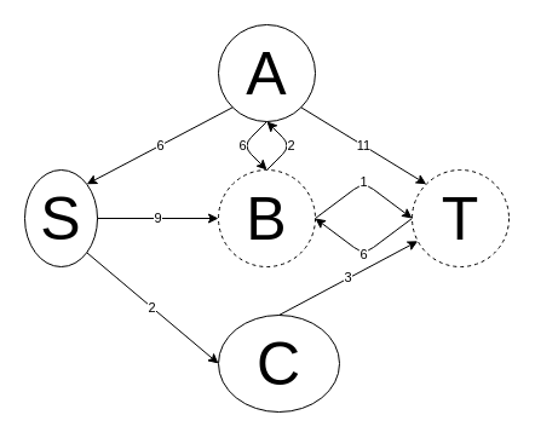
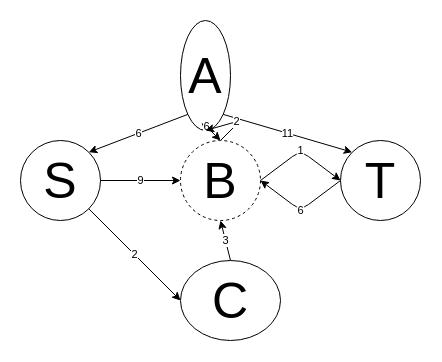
  <mxCell id="0" />
  <mxCell id="1" parent="0" />
- <mxCell id="2" value="&lt;font style=&quot;font-size: 50px&quot;&gt;S&lt;/font&gt;" style="ellipse;whiteSpace=wrap;html=1;aspect=fixed;" vertex="1" parent="1"><mxGeometry x="20" y="140" width="60" height="80" as="geometry" /></mxCell>
- <mxCell id="3" value="&lt;font style=&quot;font-size: 50px&quot;&gt;A&lt;/font&gt;" style="ellipse;whiteSpace=wrap;html=1;aspect=fixed;" vertex="1" parent="1"><mxGeometry x="180" y="20" width="80" height="80" as="geometry" /></mxCell>
+ <mxCell id="2" value="&lt;font style=&quot;font-size: 50px&quot;&gt;S&lt;/font&gt;" style="ellipse;whiteSpace=wrap;html=1;aspect=fixed;" vertex="1" parent="1"><mxGeometry x="20" y="140" width="80" height="80" as="geometry" /></mxCell>
+ <mxCell id="3" value="&lt;font style=&quot;font-size: 50px&quot;&gt;A&lt;/font&gt;" style="ellipse;whiteSpace=wrap;html=1;aspect=fixed;" vertex="1" parent="1"><mxGeometry x="180" y="20" width="50" height="110" as="geometry" /></mxCell>
  <mxCell id="4" value="&lt;font style=&quot;font-size: 50px&quot;&gt;B&lt;/font&gt;" style="ellipse;whiteSpace=wrap;html=1;aspect=fixed;dashed=1;" vertex="1" parent="1"><mxGeometry x="180" y="140" width="80" height="80" as="geometry" /></mxCell>
  <mxCell id="5" value="&lt;font style=&quot;font-size: 50px&quot;&gt;C&lt;/font&gt;" style="ellipse;whiteSpace=wrap;html=1;aspect=fixed;" vertex="1" parent="1"><mxGeometry x="180" y="260" width="100" height="80" as="geometry" /></mxCell>
- <mxCell id="6" value="&lt;font style=&quot;font-size: 50px&quot;&gt;T&lt;/font&gt;" style="ellipse;whiteSpace=wrap;html=1;aspect=fixed;dashed=1;" vertex="1" parent="1"><mxGeometry x="340" y="140" width="80" height="80" as="geometry" /></mxCell>
+ <mxCell id="6" value="&lt;font style=&quot;font-size: 50px&quot;&gt;T&lt;/font&gt;" style="ellipse;whiteSpace=wrap;html=1;aspect=fixed;" vertex="1" parent="1"><mxGeometry x="340" y="140" width="80" height="80" as="geometry" /></mxCell>
  <mxCell id="7" value="6" style="endArrow=classic;html=1;exitX=0;exitY=1;exitDx=0;exitDy=0;entryX=1;entryY=0;entryDx=0;entryDy=0;" edge="1" parent="1" source="3" target="2"><mxGeometry width="50" height="50" relative="1" as="geometry"><mxPoint x="80" y="70" as="sourcePoint" /><mxPoint x="50" y="80" as="targetPoint" /></mxGeometry></mxCell>
  <mxCell id="8" value="9" style="endArrow=classic;html=1;entryX=0;entryY=0.5;entryDx=0;entryDy=0;exitX=1;exitY=0.5;exitDx=0;exitDy=0;" edge="1" parent="1" source="2" target="4"><mxGeometry width="50" height="50" relative="1" as="geometry"><mxPoint x="30" y="160" as="sourcePoint" /><mxPoint x="80" y="110" as="targetPoint" /></mxGeometry></mxCell>
  <mxCell id="9" value="2" style="endArrow=classic;html=1;entryX=0;entryY=0.5;entryDx=0;entryDy=0;exitX=1;exitY=1;exitDx=0;exitDy=0;" edge="1" parent="1" source="2" target="5"><mxGeometry width="50" height="50" relative="1" as="geometry"><mxPoint x="80" y="350" as="sourcePoint" /><mxPoint x="130" y="300" as="targetPoint" /></mxGeometry></mxCell>
- <mxCell id="10" value="3" style="endArrow=classic;html=1;exitX=0.5;exitY=0;exitDx=0;exitDy=0;" edge="1" parent="1" source="5" target="6"><mxGeometry width="50" height="50" relative="1" as="geometry"><mxPoint x="80" y="320" as="sourcePoint" /><mxPoint x="130" y="270" as="targetPoint" /></mxGeometry></mxCell>
+ <mxCell id="10" value="3" style="endArrow=classic;html=1;entryX=0.5;entryY=1;entryDx=0;entryDy=0;exitX=0.5;exitY=0;exitDx=0;exitDy=0;" edge="1" parent="1" source="5" target="4"><mxGeometry width="50" height="50" relative="1" as="geometry"><mxPoint x="80" y="320" as="sourcePoint" /><mxPoint x="130" y="270" as="targetPoint" /></mxGeometry></mxCell>
  <mxCell id="11" value="1" style="endArrow=classic;html=1;exitX=1;exitY=0.5;exitDx=0;exitDy=0;entryX=0;entryY=0.5;entryDx=0;entryDy=0;" edge="1" parent="1" source="4" target="6"><mxGeometry width="50" height="50" relative="1" as="geometry"><mxPoint x="280" y="160" as="sourcePoint" /><mxPoint x="330" y="110" as="targetPoint" /><Array as="points"><mxPoint x="300" y="150" /></Array></mxGeometry></mxCell>
  <mxCell id="12" value="11" style="endArrow=classic;html=1;exitX=1;exitY=1;exitDx=0;exitDy=0;entryX=0;entryY=0;entryDx=0;entryDy=0;" edge="1" parent="1" source="3" target="6"><mxGeometry width="50" height="50" relative="1" as="geometry"><mxPoint x="400" y="50" as="sourcePoint" /><mxPoint x="450" y="0" as="targetPoint" /></mxGeometry></mxCell>
  <mxCell id="13" value="6" style="endArrow=classic;html=1;exitX=0.5;exitY=1;exitDx=0;exitDy=0;entryX=0.5;entryY=0;entryDx=0;entryDy=0;" edge="1" parent="1" source="3" target="4"><mxGeometry width="50" height="50" relative="1" as="geometry"><mxPoint x="280" y="100" as="sourcePoint" /><mxPoint x="330" y="50" as="targetPoint" /><Array as="points"><mxPoint x="200" y="120" /></Array></mxGeometry></mxCell>
  <mxCell id="14" value="2" style="endArrow=classic;html=1;exitX=0.5;exitY=0;exitDx=0;exitDy=0;entryX=0.5;entryY=1;entryDx=0;entryDy=0;" edge="1" parent="1" source="4" target="3"><mxGeometry width="50" height="50" relative="1" as="geometry"><mxPoint x="230" y="140" as="sourcePoint" /><mxPoint x="280" y="90" as="targetPoint" /><Array as="points"><mxPoint x="240" y="120" /></Array></mxGeometry></mxCell>
  <mxCell id="15" value="6" style="endArrow=classic;html=1;exitX=0;exitY=0.5;exitDx=0;exitDy=0;entryX=1;entryY=0.5;entryDx=0;entryDy=0;" edge="1" parent="1" source="6" target="4"><mxGeometry width="50" height="50" relative="1" as="geometry"><mxPoint x="180" y="280" as="sourcePoint" /><mxPoint x="230" y="230" as="targetPoint" /><Array as="points"><mxPoint x="300" y="210" /></Array></mxGeometry></mxCell>
